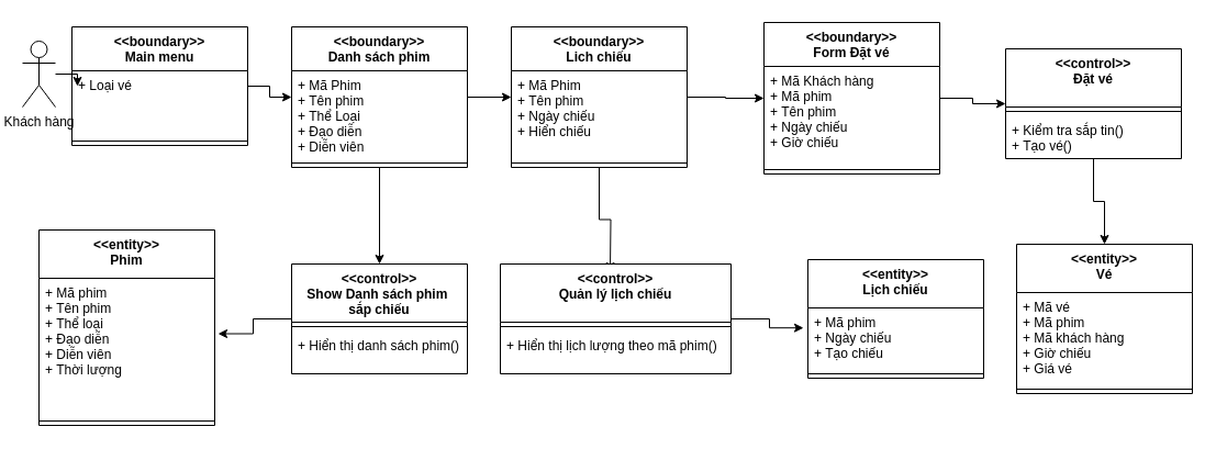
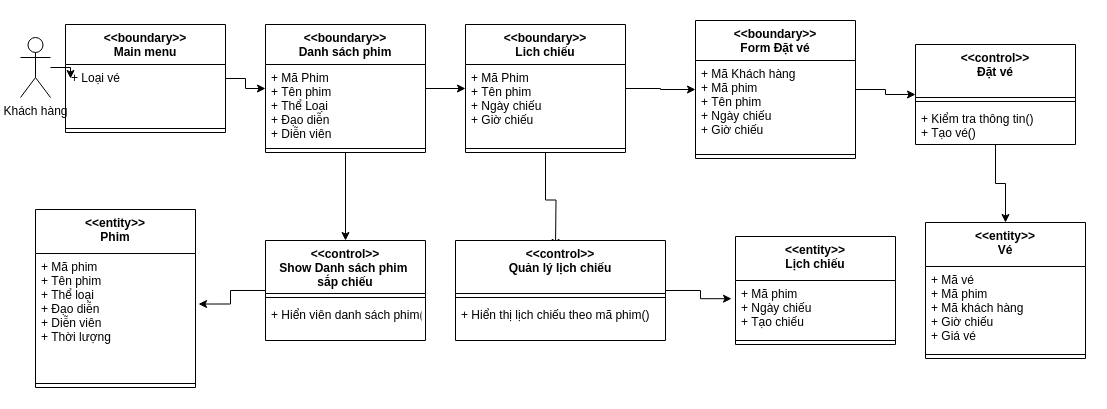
  <mxCell id="0" />
  <mxCell id="1" parent="0" />
  <mxCell id="2" value="" style="edgeStyle=orthogonalEdgeStyle;rounded=0;orthogonalLoop=1;jettySize=auto;html=1;" edge="1" parent="1" source="3" target="5"><mxGeometry relative="1" as="geometry"><mxPoint x="95" y="67" as="targetPoint" /></mxGeometry></mxCell>
  <mxCell id="3" value="Khách hàng" style="shape=umlActor;verticalLabelPosition=bottom;labelBackgroundColor=#ffffff;verticalAlign=top;html=1;outlineConnect=0;" vertex="1" parent="1"><mxGeometry x="20" y="37" width="30" height="60" as="geometry" /></mxCell>
  <mxCell id="4" value="" style="edgeStyle=orthogonalEdgeStyle;rounded=0;orthogonalLoop=1;jettySize=auto;html=1;" edge="1" parent="1" source="5" target="10"><mxGeometry relative="1" as="geometry" /></mxCell>
  <mxCell id="5" value="&lt;&lt;boundary&gt;&gt;&#10;Main menu&#10;" style="swimlane;fontStyle=1;align=center;verticalAlign=top;childLayout=stackLayout;horizontal=1;startSize=40;horizontalStack=0;resizeParent=1;resizeParentMax=0;resizeLast=0;collapsible=1;marginBottom=0;" vertex="1" parent="1"><mxGeometry x="65" y="24" width="160" height="108" as="geometry" /></mxCell>
  <mxCell id="6" value="+ Loại vé" style="text;strokeColor=none;fillColor=none;align=left;verticalAlign=top;spacingLeft=4;spacingRight=4;overflow=hidden;rotatable=0;points=[[0,0.5],[1,0.5]];portConstraint=eastwest;" vertex="1" parent="5"><mxGeometry y="40" width="160" height="60" as="geometry" /></mxCell>
  <mxCell id="7" value="" style="line;strokeWidth=1;fillColor=none;align=left;verticalAlign=middle;spacingTop=-1;spacingLeft=3;spacingRight=3;rotatable=0;labelPosition=right;points=[];portConstraint=eastwest;" vertex="1" parent="5"><mxGeometry y="100" width="160" height="8" as="geometry" /></mxCell>
  <mxCell id="8" value="" style="edgeStyle=orthogonalEdgeStyle;rounded=0;orthogonalLoop=1;jettySize=auto;html=1;" edge="1" parent="1" source="10" target="15"><mxGeometry relative="1" as="geometry" /></mxCell>
  <mxCell id="9" value="" style="edgeStyle=orthogonalEdgeStyle;rounded=0;orthogonalLoop=1;jettySize=auto;html=1;entryX=0.5;entryY=0;entryDx=0;entryDy=0;" edge="1" parent="1" source="10" target="30"><mxGeometry relative="1" as="geometry"><mxPoint x="345" y="232" as="targetPoint" /></mxGeometry></mxCell>
  <mxCell id="10" value="&lt;&lt;boundary&gt;&gt;&#10;Danh sách phim&#10;" style="swimlane;fontStyle=1;align=center;verticalAlign=top;childLayout=stackLayout;horizontal=1;startSize=40;horizontalStack=0;resizeParent=1;resizeParentMax=0;resizeLast=0;collapsible=1;marginBottom=0;" vertex="1" parent="1"><mxGeometry x="265" y="24" width="160" height="128" as="geometry" /></mxCell>
  <mxCell id="11" value="+ Mã Phim&#10;+ Tên phim&#10;+ Thể Loại&#10;+ Đạo diễn &#10;+ Diễn viên" style="text;strokeColor=none;fillColor=none;align=left;verticalAlign=top;spacingLeft=4;spacingRight=4;overflow=hidden;rotatable=0;points=[[0,0.5],[1,0.5]];portConstraint=eastwest;" vertex="1" parent="10"><mxGeometry y="40" width="160" height="80" as="geometry" /></mxCell>
  <mxCell id="12" value="" style="line;strokeWidth=1;fillColor=none;align=left;verticalAlign=middle;spacingTop=-1;spacingLeft=3;spacingRight=3;rotatable=0;labelPosition=right;points=[];portConstraint=eastwest;" vertex="1" parent="10"><mxGeometry y="120" width="160" height="8" as="geometry" /></mxCell>
  <mxCell id="13" value="" style="edgeStyle=orthogonalEdgeStyle;rounded=0;orthogonalLoop=1;jettySize=auto;html=1;" edge="1" parent="1" source="15" target="19"><mxGeometry relative="1" as="geometry" /></mxCell>
  <mxCell id="14" value="" style="edgeStyle=orthogonalEdgeStyle;rounded=0;orthogonalLoop=1;jettySize=auto;html=1;" edge="1" parent="1" source="15"><mxGeometry relative="1" as="geometry"><mxPoint x="555" y="247" as="targetPoint" /></mxGeometry></mxCell>
  <mxCell id="15" value="&lt;&lt;boundary&gt;&gt;&#10;Lich chiếu&#10;" style="swimlane;fontStyle=1;align=center;verticalAlign=top;childLayout=stackLayout;horizontal=1;startSize=40;horizontalStack=0;resizeParent=1;resizeParentMax=0;resizeLast=0;collapsible=1;marginBottom=0;" vertex="1" parent="1"><mxGeometry x="465" y="24" width="160" height="128" as="geometry" /></mxCell>
- <mxCell id="16" value="+ Mã Phim&#10;+ Tên phim&#10;+ Ngày chiếu&#10;+ Hiển chiếu&#10;" style="text;strokeColor=none;fillColor=none;align=left;verticalAlign=top;spacingLeft=4;spacingRight=4;overflow=hidden;rotatable=0;points=[[0,0.5],[1,0.5]];portConstraint=eastwest;" vertex="1" parent="15"><mxGeometry y="40" width="160" height="80" as="geometry" /></mxCell>
+ <mxCell id="16" value="+ Mã Phim&#10;+ Tên phim&#10;+ Ngày chiếu&#10;+ Giờ chiếu&#10;" style="text;strokeColor=none;fillColor=none;align=left;verticalAlign=top;spacingLeft=4;spacingRight=4;overflow=hidden;rotatable=0;points=[[0,0.5],[1,0.5]];portConstraint=eastwest;" vertex="1" parent="15"><mxGeometry y="40" width="160" height="80" as="geometry" /></mxCell>
  <mxCell id="17" value="" style="line;strokeWidth=1;fillColor=none;align=left;verticalAlign=middle;spacingTop=-1;spacingLeft=3;spacingRight=3;rotatable=0;labelPosition=right;points=[];portConstraint=eastwest;" vertex="1" parent="15"><mxGeometry y="120" width="160" height="8" as="geometry" /></mxCell>
  <mxCell id="18" value="" style="edgeStyle=orthogonalEdgeStyle;rounded=0;orthogonalLoop=1;jettySize=auto;html=1;entryX=0;entryY=0.5;entryDx=0;entryDy=0;" edge="1" parent="1" source="19" target="23"><mxGeometry relative="1" as="geometry"><mxPoint x="945" y="84" as="targetPoint" /></mxGeometry></mxCell>
  <mxCell id="19" value="&lt;&lt;boundary&gt;&gt;&#10;Form Đặt vé&#10;" style="swimlane;fontStyle=1;align=center;verticalAlign=top;childLayout=stackLayout;horizontal=1;startSize=40;horizontalStack=0;resizeParent=1;resizeParentMax=0;resizeLast=0;collapsible=1;marginBottom=0;" vertex="1" parent="1"><mxGeometry x="695" y="20" width="160" height="138" as="geometry" /></mxCell>
  <mxCell id="20" value="+ Mã Khách hàng&#10;+ Mã phim&#10;+ Tên phim&#10;+ Ngày chiếu&#10;+ Giờ chiếu&#10;" style="text;strokeColor=none;fillColor=none;align=left;verticalAlign=top;spacingLeft=4;spacingRight=4;overflow=hidden;rotatable=0;points=[[0,0.5],[1,0.5]];portConstraint=eastwest;" vertex="1" parent="19"><mxGeometry y="40" width="160" height="90" as="geometry" /></mxCell>
  <mxCell id="21" value="" style="line;strokeWidth=1;fillColor=none;align=left;verticalAlign=middle;spacingTop=-1;spacingLeft=3;spacingRight=3;rotatable=0;labelPosition=right;points=[];portConstraint=eastwest;" vertex="1" parent="19"><mxGeometry y="130" width="160" height="8" as="geometry" /></mxCell>
  <mxCell id="22" value="" style="edgeStyle=orthogonalEdgeStyle;rounded=0;orthogonalLoop=1;jettySize=auto;html=1;" edge="1" parent="1" source="23" target="26"><mxGeometry relative="1" as="geometry" /></mxCell>
  <mxCell id="23" value="&lt;&lt;control&gt;&gt;&#10;Đặt vé&#10;" style="swimlane;fontStyle=1;align=center;verticalAlign=top;childLayout=stackLayout;horizontal=1;startSize=53;horizontalStack=0;resizeParent=1;resizeParentMax=0;resizeLast=0;collapsible=1;marginBottom=0;" vertex="1" parent="1"><mxGeometry x="915" y="44" width="160" height="100" as="geometry" /></mxCell>
  <mxCell id="24" value="" style="line;strokeWidth=1;fillColor=none;align=left;verticalAlign=middle;spacingTop=-1;spacingLeft=3;spacingRight=3;rotatable=0;labelPosition=right;points=[];portConstraint=eastwest;" vertex="1" parent="23"><mxGeometry y="53" width="160" height="8" as="geometry" /></mxCell>
- <mxCell id="25" value="+ Kiểm tra sắp tin()&#10;+ Tạo vé()&#10;" style="text;strokeColor=none;fillColor=none;align=left;verticalAlign=top;spacingLeft=4;spacingRight=4;overflow=hidden;rotatable=0;points=[[0,0.5],[1,0.5]];portConstraint=eastwest;" vertex="1" parent="23"><mxGeometry y="61" width="160" height="39" as="geometry" /></mxCell>
+ <mxCell id="25" value="+ Kiểm tra thông tin()&#10;+ Tạo vé()&#10;" style="text;strokeColor=none;fillColor=none;align=left;verticalAlign=top;spacingLeft=4;spacingRight=4;overflow=hidden;rotatable=0;points=[[0,0.5],[1,0.5]];portConstraint=eastwest;" vertex="1" parent="23"><mxGeometry y="61" width="160" height="39" as="geometry" /></mxCell>
  <mxCell id="26" value="&lt;&lt;entity&gt;&gt;&#10;Vé&#10;" style="swimlane;fontStyle=1;align=center;verticalAlign=top;childLayout=stackLayout;horizontal=1;startSize=44;horizontalStack=0;resizeParent=1;resizeParentMax=0;resizeLast=0;collapsible=1;marginBottom=0;" vertex="1" parent="1"><mxGeometry x="925" y="222" width="160" height="136" as="geometry" /></mxCell>
  <mxCell id="27" value="+ Mã vé&#10;+ Mã phim&#10;+ Mã khách hàng&#10;+ Giờ chiếu&#10;+ Giá vé&#10;" style="text;strokeColor=none;fillColor=none;align=left;verticalAlign=top;spacingLeft=4;spacingRight=4;overflow=hidden;rotatable=0;points=[[0,0.5],[1,0.5]];portConstraint=eastwest;" vertex="1" parent="26"><mxGeometry y="44" width="160" height="84" as="geometry" /></mxCell>
  <mxCell id="28" value="" style="line;strokeWidth=1;fillColor=none;align=left;verticalAlign=middle;spacingTop=-1;spacingLeft=3;spacingRight=3;rotatable=0;labelPosition=right;points=[];portConstraint=eastwest;" vertex="1" parent="26"><mxGeometry y="128" width="160" height="8" as="geometry" /></mxCell>
  <mxCell id="29" value="" style="edgeStyle=orthogonalEdgeStyle;rounded=0;orthogonalLoop=1;jettySize=auto;html=1;entryX=1.019;entryY=0.401;entryDx=0;entryDy=0;entryPerimeter=0;" edge="1" parent="1" source="30" target="34"><mxGeometry relative="1" as="geometry"><mxPoint x="185" y="317.5" as="targetPoint" /></mxGeometry></mxCell>
  <mxCell id="30" value="&lt;&lt;control&gt;&gt;&#10;Show Danh sách phim &#10;sắp chiếu&#10;" style="swimlane;fontStyle=1;align=center;verticalAlign=top;childLayout=stackLayout;horizontal=1;startSize=53;horizontalStack=0;resizeParent=1;resizeParentMax=0;resizeLast=0;collapsible=1;marginBottom=0;" vertex="1" parent="1"><mxGeometry x="265" y="240" width="160" height="100" as="geometry" /></mxCell>
  <mxCell id="31" value="" style="line;strokeWidth=1;fillColor=none;align=left;verticalAlign=middle;spacingTop=-1;spacingLeft=3;spacingRight=3;rotatable=0;labelPosition=right;points=[];portConstraint=eastwest;" vertex="1" parent="30"><mxGeometry y="53" width="160" height="8" as="geometry" /></mxCell>
- <mxCell id="32" value="+ Hiển thị danh sách phim()" style="text;strokeColor=none;fillColor=none;align=left;verticalAlign=top;spacingLeft=4;spacingRight=4;overflow=hidden;rotatable=0;points=[[0,0.5],[1,0.5]];portConstraint=eastwest;" vertex="1" parent="30"><mxGeometry y="61" width="160" height="39" as="geometry" /></mxCell>
+ <mxCell id="32" value="+ Hiển viên danh sách phim()" style="text;strokeColor=none;fillColor=none;align=left;verticalAlign=top;spacingLeft=4;spacingRight=4;overflow=hidden;rotatable=0;points=[[0,0.5],[1,0.5]];portConstraint=eastwest;" vertex="1" parent="30"><mxGeometry y="61" width="160" height="39" as="geometry" /></mxCell>
  <mxCell id="33" value="&lt;&lt;entity&gt;&gt;&#10;Phim&#10;" style="swimlane;fontStyle=1;align=center;verticalAlign=top;childLayout=stackLayout;horizontal=1;startSize=44;horizontalStack=0;resizeParent=1;resizeParentMax=0;resizeLast=0;collapsible=1;marginBottom=0;" vertex="1" parent="1"><mxGeometry x="35" y="209" width="160" height="178" as="geometry" /></mxCell>
  <mxCell id="34" value="+ Mã phim &#10;+ Tên phim&#10;+ Thể loại&#10;+ Đạo diễn&#10;+ Diễn viên&#10;+ Thời lượng&#10;&#10;" style="text;strokeColor=none;fillColor=none;align=left;verticalAlign=top;spacingLeft=4;spacingRight=4;overflow=hidden;rotatable=0;points=[[0,0.5],[1,0.5]];portConstraint=eastwest;" vertex="1" parent="33"><mxGeometry y="44" width="160" height="126" as="geometry" /></mxCell>
  <mxCell id="35" value="" style="line;strokeWidth=1;fillColor=none;align=left;verticalAlign=middle;spacingTop=-1;spacingLeft=3;spacingRight=3;rotatable=0;labelPosition=right;points=[];portConstraint=eastwest;" vertex="1" parent="33"><mxGeometry y="170" width="160" height="8" as="geometry" /></mxCell>
  <mxCell id="36" value="" style="edgeStyle=orthogonalEdgeStyle;rounded=0;orthogonalLoop=1;jettySize=auto;html=1;entryX=-0.025;entryY=0.325;entryDx=0;entryDy=0;entryPerimeter=0;" edge="1" parent="1" source="37" target="41"><mxGeometry relative="1" as="geometry"><mxPoint x="765" y="298" as="targetPoint" /></mxGeometry></mxCell>
  <mxCell id="37" value="&lt;&lt;control&gt;&gt;&#10;Quản lý lịch chiếu&#10;" style="swimlane;fontStyle=1;align=center;verticalAlign=top;childLayout=stackLayout;horizontal=1;startSize=53;horizontalStack=0;resizeParent=1;resizeParentMax=0;resizeLast=0;collapsible=1;marginBottom=0;" vertex="1" parent="1"><mxGeometry x="455" y="240" width="210" height="100" as="geometry" /></mxCell>
  <mxCell id="38" value="" style="line;strokeWidth=1;fillColor=none;align=left;verticalAlign=middle;spacingTop=-1;spacingLeft=3;spacingRight=3;rotatable=0;labelPosition=right;points=[];portConstraint=eastwest;" vertex="1" parent="37"><mxGeometry y="53" width="210" height="8" as="geometry" /></mxCell>
- <mxCell id="39" value="+ Hiển thị lịch lượng theo mã phim()&#10;" style="text;strokeColor=none;fillColor=none;align=left;verticalAlign=top;spacingLeft=4;spacingRight=4;overflow=hidden;rotatable=0;points=[[0,0.5],[1,0.5]];portConstraint=eastwest;" vertex="1" parent="37"><mxGeometry y="61" width="210" height="39" as="geometry" /></mxCell>
+ <mxCell id="39" value="+ Hiển thị lịch chiếu theo mã phim()&#10;" style="text;strokeColor=none;fillColor=none;align=left;verticalAlign=top;spacingLeft=4;spacingRight=4;overflow=hidden;rotatable=0;points=[[0,0.5],[1,0.5]];portConstraint=eastwest;" vertex="1" parent="37"><mxGeometry y="61" width="210" height="39" as="geometry" /></mxCell>
  <mxCell id="40" value="&lt;&lt;entity&gt;&gt;&#10;Lịch chiếu&#10;" style="swimlane;fontStyle=1;align=center;verticalAlign=top;childLayout=stackLayout;horizontal=1;startSize=44;horizontalStack=0;resizeParent=1;resizeParentMax=0;resizeLast=0;collapsible=1;marginBottom=0;" vertex="1" parent="1"><mxGeometry x="735" y="236" width="160" height="108" as="geometry" /></mxCell>
  <mxCell id="41" value="+ Mã phim &#10;+ Ngày chiếu&#10;+ Tạo chiếu&#10;" style="text;strokeColor=none;fillColor=none;align=left;verticalAlign=top;spacingLeft=4;spacingRight=4;overflow=hidden;rotatable=0;points=[[0,0.5],[1,0.5]];portConstraint=eastwest;" vertex="1" parent="40"><mxGeometry y="44" width="160" height="56" as="geometry" /></mxCell>
  <mxCell id="42" value="" style="line;strokeWidth=1;fillColor=none;align=left;verticalAlign=middle;spacingTop=-1;spacingLeft=3;spacingRight=3;rotatable=0;labelPosition=right;points=[];portConstraint=eastwest;" vertex="1" parent="40"><mxGeometry y="100" width="160" height="8" as="geometry" /></mxCell>
